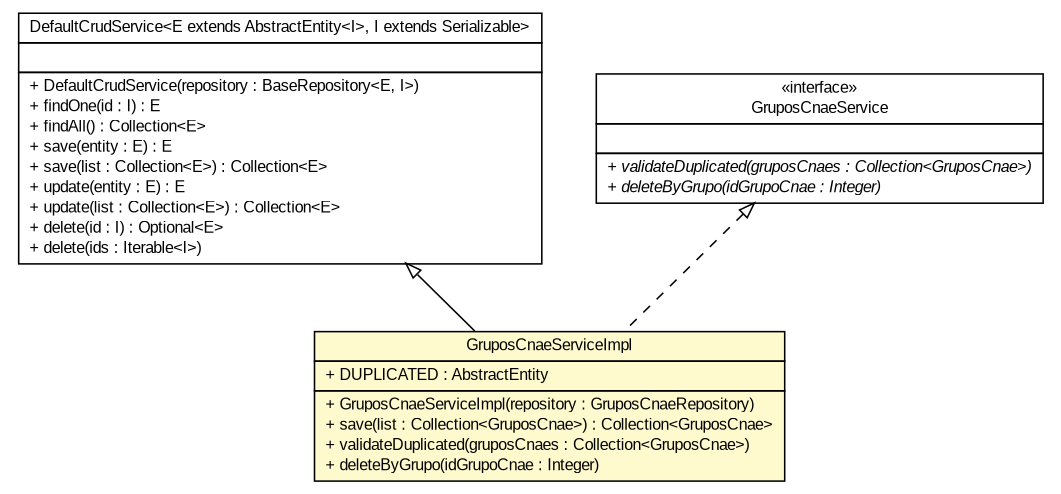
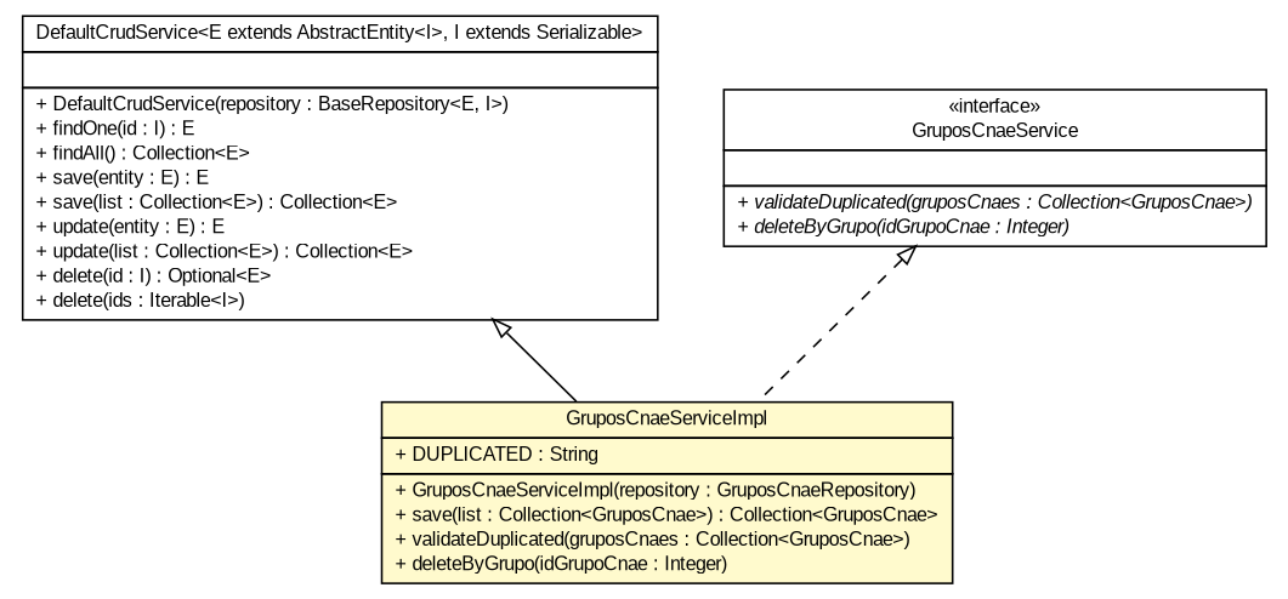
  digraph {
    nodesep=0.25
    ranksep=0.5
    node [fontcolor=black fontname=arial fontsize=10.0 shape=plaintext]
    edge [arrowtail=empty dir=back fontname=arial fontsize=10 headport=p labelfontname=arial labelfontsize=10 tailport=p]
    n1 [label=<<table title="br.gov.to.sefaz.business.service.impl.DefaultCrudService" border="0" cellborder="1" cellspacing="0" cellpadding="2" port="p" href="../../../../../business/service/impl/DefaultCrudService.html"> 		<tr><td><table border="0" cellspacing="0" cellpadding="1"> <tr><td align="center" balign="center"> DefaultCrudService&lt;E extends AbstractEntity&lt;I&gt;, I extends Serializable&gt; </td></tr> 		</table></td></tr> 		<tr><td><table border="0" cellspacing="0" cellpadding="1"> <tr><td align="left" balign="left">  </td></tr> 		</table></td></tr> 		<tr><td><table border="0" cellspacing="0" cellpadding="1"> <tr><td align="left" balign="left"> + DefaultCrudService(repository : BaseRepository&lt;E, I&gt;) </td></tr> <tr><td align="left" balign="left"> + findOne(id : I) : E </td></tr> <tr><td align="left" balign="left"> + findAll() : Collection&lt;E&gt; </td></tr> <tr><td align="left" balign="left"> + save(entity : E) : E </td></tr> <tr><td align="left" balign="left"> + save(list : Collection&lt;E&gt;) : Collection&lt;E&gt; </td></tr> <tr><td align="left" balign="left"> + update(entity : E) : E </td></tr> <tr><td align="left" balign="left"> + update(list : Collection&lt;E&gt;) : Collection&lt;E&gt; </td></tr> <tr><td align="left" balign="left"> + delete(id : I) : Optional&lt;E&gt; </td></tr> <tr><td align="left" balign="left"> + delete(ids : Iterable&lt;I&gt;) </td></tr> 		</table></td></tr> 		</table>>]
-   n2 [label=<<table title="br.gov.to.sefaz.arr.parametros.business.service.impl.GruposCnaeServiceImpl" border="0" cellborder="1" cellspacing="0" cellpadding="2" port="p" bgcolor="lemonChiffon" href="./GruposCnaeServiceImpl.html"> 		<tr><td><table border="0" cellspacing="0" cellpadding="1"> <tr><td align="center" balign="center"> GruposCnaeServiceImpl </td></tr> 		</table></td></tr> 		<tr><td><table border="0" cellspacing="0" cellpadding="1"> <tr><td align="left" balign="left"> + DUPLICATED : AbstractEntity </td></tr> 		</table></td></tr> 		<tr><td><table border="0" cellspacing="0" cellpadding="1"> <tr><td align="left" balign="left"> + GruposCnaeServiceImpl(repository : GruposCnaeRepository) </td></tr> <tr><td align="left" balign="left"> + save(list : Collection&lt;GruposCnae&gt;) : Collection&lt;GruposCnae&gt; </td></tr> <tr><td align="left" balign="left"> + validateDuplicated(gruposCnaes : Collection&lt;GruposCnae&gt;) </td></tr> <tr><td align="left" balign="left"> + deleteByGrupo(idGrupoCnae : Integer) </td></tr> 		</table></td></tr> 		</table>>]
+   n2 [label=<<table title="br.gov.to.sefaz.arr.parametros.business.service.impl.GruposCnaeServiceImpl" border="0" cellborder="1" cellspacing="0" cellpadding="2" port="p" bgcolor="lemonChiffon" href="./GruposCnaeServiceImpl.html"> 		<tr><td><table border="0" cellspacing="0" cellpadding="1"> <tr><td align="center" balign="center"> GruposCnaeServiceImpl </td></tr> 		</table></td></tr> 		<tr><td><table border="0" cellspacing="0" cellpadding="1"> <tr><td align="left" balign="left"> + DUPLICATED : String </td></tr> 		</table></td></tr> 		<tr><td><table border="0" cellspacing="0" cellpadding="1"> <tr><td align="left" balign="left"> + GruposCnaeServiceImpl(repository : GruposCnaeRepository) </td></tr> <tr><td align="left" balign="left"> + save(list : Collection&lt;GruposCnae&gt;) : Collection&lt;GruposCnae&gt; </td></tr> <tr><td align="left" balign="left"> + validateDuplicated(gruposCnaes : Collection&lt;GruposCnae&gt;) </td></tr> <tr><td align="left" balign="left"> + deleteByGrupo(idGrupoCnae : Integer) </td></tr> 		</table></td></tr> 		</table>>]
    n3 [label=<<table title="br.gov.to.sefaz.arr.parametros.business.service.GruposCnaeService" border="0" cellborder="1" cellspacing="0" cellpadding="2" port="p" href="../GruposCnaeService.html"> 		<tr><td><table border="0" cellspacing="0" cellpadding="1"> <tr><td align="center" balign="center"> &#171;interface&#187; </td></tr> <tr><td align="center" balign="center"> GruposCnaeService </td></tr> 		</table></td></tr> 		<tr><td><table border="0" cellspacing="0" cellpadding="1"> <tr><td align="left" balign="left">  </td></tr> 		</table></td></tr> 		<tr><td><table border="0" cellspacing="0" cellpadding="1"> <tr><td align="left" balign="left"><font face="arial italic" point-size="10.0"> + validateDuplicated(gruposCnaes : Collection&lt;GruposCnae&gt;) </font></td></tr> <tr><td align="left" balign="left"><font face="arial italic" point-size="10.0"> + deleteByGrupo(idGrupoCnae : Integer) </font></td></tr> 		</table></td></tr> 		</table>>]
    n1 -> n2
    n3 -> n2 [style=dashed]
  }
